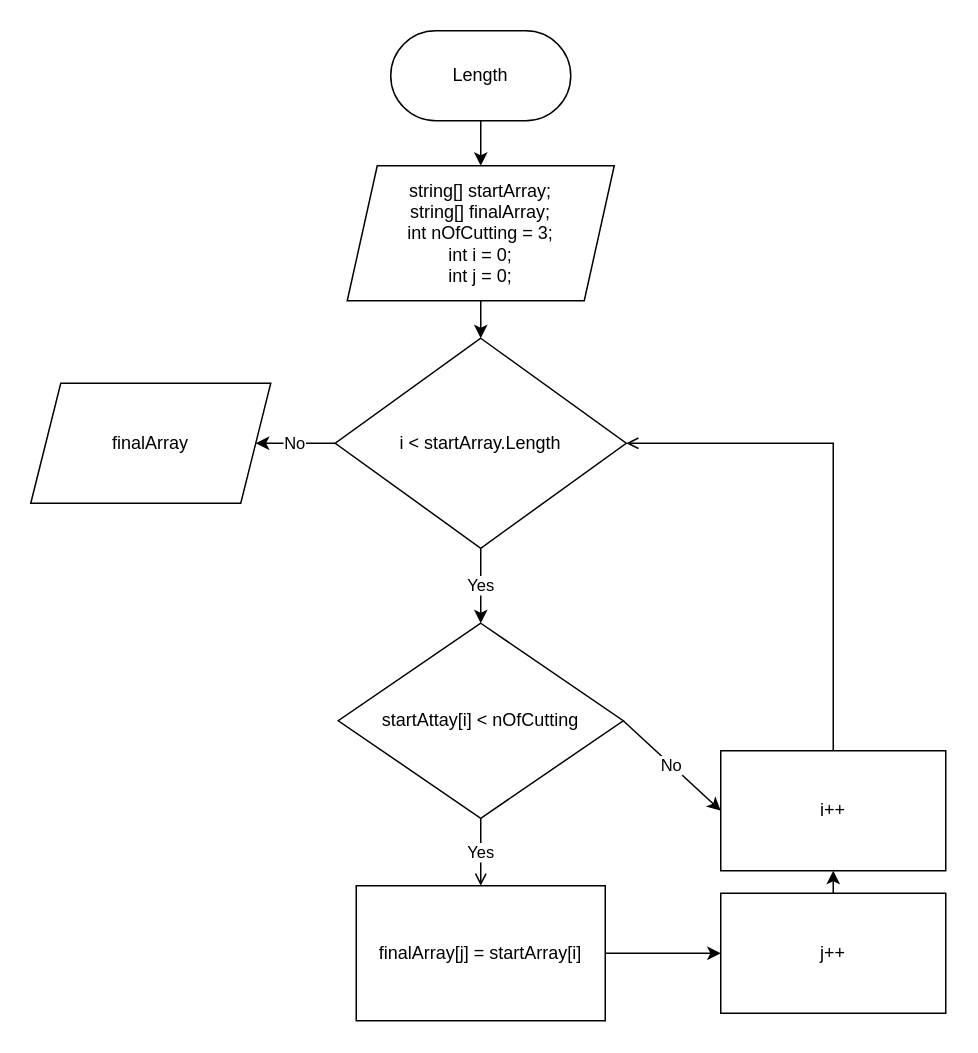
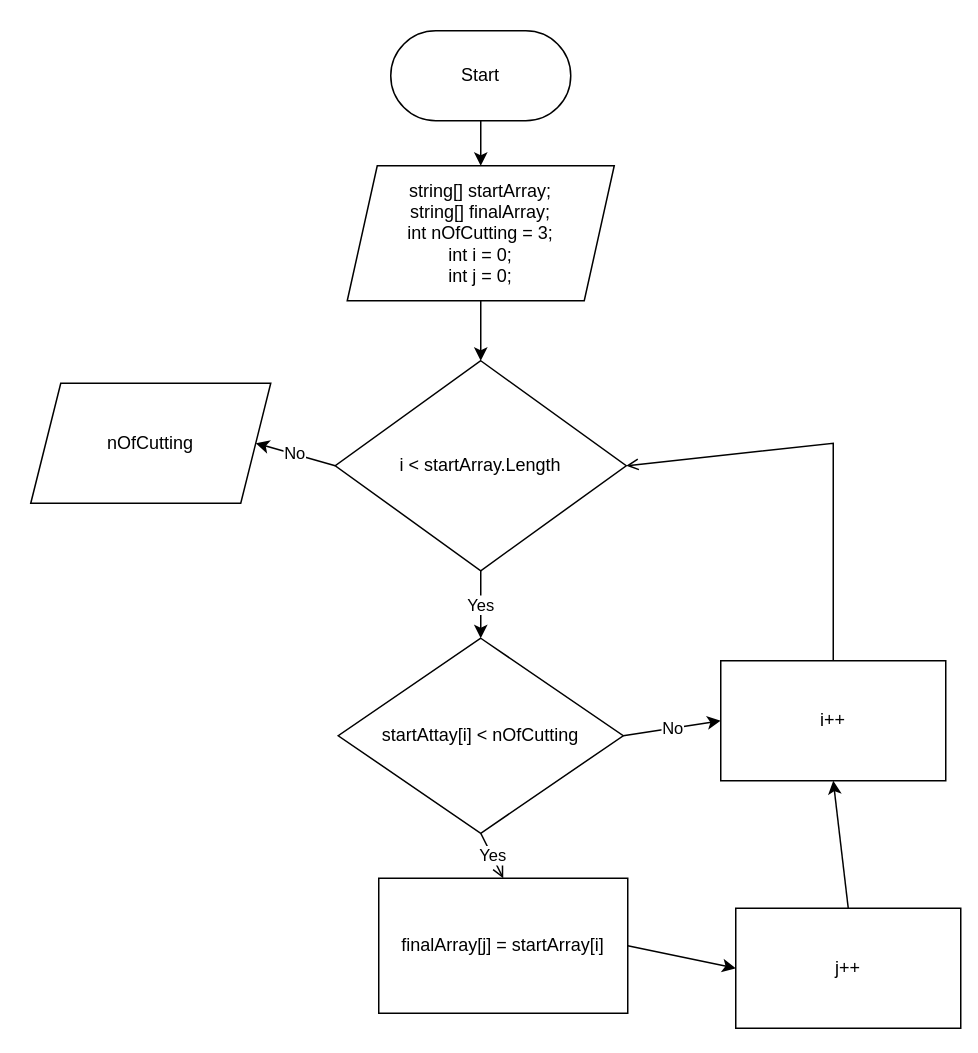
  <mxCell id="0" />
  <mxCell id="1" parent="0" />
- <mxCell id="2" value="Length" style="rounded=1;whiteSpace=wrap;html=1;arcSize=50;" vertex="1" parent="1"><mxGeometry x="260" y="20" width="120" height="60" as="geometry" /></mxCell>
+ <mxCell id="2" value="Start" style="rounded=1;whiteSpace=wrap;html=1;arcSize=50;" vertex="1" parent="1"><mxGeometry x="260" y="20" width="120" height="60" as="geometry" /></mxCell>
  <mxCell id="3" value="string[] startArray;&lt;br&gt;string[] finalArray;&lt;br&gt;int nOfCutting = 3;&lt;br&gt;int i = 0;&lt;br&gt;int j = 0;" style="shape=parallelogram;perimeter=parallelogramPerimeter;whiteSpace=wrap;html=1;fixedSize=1;" vertex="1" parent="1"><mxGeometry x="231" y="110" width="178" height="90" as="geometry" /></mxCell>
  <mxCell id="4" value="" style="endArrow=classic;html=1;rounded=0;entryX=0.5;entryY=0;entryDx=0;entryDy=0;exitX=0.5;exitY=1;exitDx=0;exitDy=0;" edge="1" parent="1" source="2" target="3"><mxGeometry width="50" height="50" relative="1" as="geometry"><mxPoint x="300" y="40" as="sourcePoint" /><mxPoint x="350" y="-10" as="targetPoint" /></mxGeometry></mxCell>
- <mxCell id="5" value="i &amp;lt; startArray.Length" style="rhombus;whiteSpace=wrap;html=1;" vertex="1" parent="1"><mxGeometry x="223" y="225" width="194" height="140" as="geometry" /></mxCell>
- <mxCell id="6" value="finalArray" style="shape=parallelogram;perimeter=parallelogramPerimeter;whiteSpace=wrap;html=1;fixedSize=1;" vertex="1" parent="1"><mxGeometry x="20" y="255" width="160" height="80" as="geometry" /></mxCell>
+ <mxCell id="5" value="i &amp;lt; startArray.Length" style="rhombus;whiteSpace=wrap;html=1;" vertex="1" parent="1"><mxGeometry x="223" y="240" width="194" height="140" as="geometry" /></mxCell>
+ <mxCell id="6" value="nOfCutting" style="shape=parallelogram;perimeter=parallelogramPerimeter;whiteSpace=wrap;html=1;fixedSize=1;" vertex="1" parent="1"><mxGeometry x="20" y="255" width="160" height="80" as="geometry" /></mxCell>
  <mxCell id="7" value="No" style="endArrow=classic;html=1;rounded=0;exitX=0;exitY=0.5;exitDx=0;exitDy=0;entryX=1;entryY=0.5;entryDx=0;entryDy=0;" edge="1" parent="1" source="5" target="6"><mxGeometry width="50" height="50" relative="1" as="geometry"><mxPoint x="300" y="250" as="sourcePoint" /><mxPoint x="350" y="200" as="targetPoint" /></mxGeometry></mxCell>
  <mxCell id="8" value="" style="endArrow=classic;html=1;rounded=0;entryX=0.5;entryY=0;entryDx=0;entryDy=0;" edge="1" parent="1" source="3" target="5"><mxGeometry width="50" height="50" relative="1" as="geometry"><mxPoint x="388" y="240" as="sourcePoint" /><mxPoint x="316" y="240" as="targetPoint" /></mxGeometry></mxCell>
- <mxCell id="9" value="startAttay[i] &amp;lt; nOfCutting" style="rhombus;whiteSpace=wrap;html=1;" vertex="1" parent="1"><mxGeometry x="225" y="415" width="190" height="130" as="geometry" /></mxCell>
+ <mxCell id="9" value="startAttay[i] &amp;lt; nOfCutting" style="rhombus;whiteSpace=wrap;html=1;" vertex="1" parent="1"><mxGeometry x="225" y="425" width="190" height="130" as="geometry" /></mxCell>
  <mxCell id="10" value="Yes" style="endArrow=classic;html=1;rounded=0;exitX=0.5;exitY=1;exitDx=0;exitDy=0;entryX=0.5;entryY=0;entryDx=0;entryDy=0;" edge="1" parent="1" source="5" target="9"><mxGeometry width="50" height="50" relative="1" as="geometry"><mxPoint x="300" y="440" as="sourcePoint" /><mxPoint x="350" y="390" as="targetPoint" /></mxGeometry></mxCell>
- <mxCell id="11" value="finalArray[j] = startArray[i]" style="rounded=0;whiteSpace=wrap;html=1;" vertex="1" parent="1"><mxGeometry x="237" y="590" width="166" height="90" as="geometry" /></mxCell>
+ <mxCell id="11" value="finalArray[j] = startArray[i]" style="rounded=0;whiteSpace=wrap;html=1;" vertex="1" parent="1"><mxGeometry x="252" y="585" width="166" height="90" as="geometry" /></mxCell>
  <mxCell id="12" value="Yes" style="endArrow=open;html=1;rounded=0;exitX=0.5;exitY=1;exitDx=0;exitDy=0;entryX=0.5;entryY=0;entryDx=0;entryDy=0;" edge="1" parent="1" source="9" target="11"><mxGeometry width="50" height="50" relative="1" as="geometry"><mxPoint x="330" y="375" as="sourcePoint" /><mxPoint x="330" y="425" as="targetPoint" /></mxGeometry></mxCell>
- <mxCell id="13" value="i++" style="rounded=0;whiteSpace=wrap;html=1;" vertex="1" parent="1"><mxGeometry x="480" y="500" width="150" height="80" as="geometry" /></mxCell>
+ <mxCell id="13" value="i++" style="rounded=0;whiteSpace=wrap;html=1;" vertex="1" parent="1"><mxGeometry x="480" y="440" width="150" height="80" as="geometry" /></mxCell>
  <mxCell id="14" value="No" style="endArrow=classic;html=1;rounded=0;exitX=1;exitY=0.5;exitDx=0;exitDy=0;entryX=0;entryY=0.5;entryDx=0;entryDy=0;" edge="1" parent="1" source="9" target="13"><mxGeometry width="50" height="50" relative="1" as="geometry"><mxPoint x="233" y="305" as="sourcePoint" /><mxPoint x="180" y="305" as="targetPoint" /></mxGeometry></mxCell>
  <mxCell id="15" value="" style="endArrow=open;html=1;rounded=0;exitX=0.5;exitY=0;exitDx=0;exitDy=0;entryX=1;entryY=0.5;entryDx=0;entryDy=0;" edge="1" parent="1" source="13" target="5"><mxGeometry width="50" height="50" relative="1" as="geometry"><mxPoint x="300" y="450" as="sourcePoint" /><mxPoint x="420" y="290" as="targetPoint" /><Array as="points"><mxPoint x="555" y="295" /></Array></mxGeometry></mxCell>
- <mxCell id="16" value="j++" style="rounded=0;whiteSpace=wrap;html=1;" vertex="1" parent="1"><mxGeometry x="480" y="595" width="150" height="80" as="geometry" /></mxCell>
+ <mxCell id="16" value="j++" style="rounded=0;whiteSpace=wrap;html=1;" vertex="1" parent="1"><mxGeometry x="490" y="605" width="150" height="80" as="geometry" /></mxCell>
  <mxCell id="17" value="" style="endArrow=classic;html=1;rounded=0;exitX=1;exitY=0.5;exitDx=0;exitDy=0;entryX=0;entryY=0.5;entryDx=0;entryDy=0;" edge="1" parent="1" source="11" target="16"><mxGeometry width="50" height="50" relative="1" as="geometry"><mxPoint x="300" y="550" as="sourcePoint" /><mxPoint x="350" y="500" as="targetPoint" /></mxGeometry></mxCell>
  <mxCell id="18" value="" style="endArrow=classic;html=1;rounded=0;exitX=0.5;exitY=0;exitDx=0;exitDy=0;entryX=0.5;entryY=1;entryDx=0;entryDy=0;" edge="1" parent="1" source="16" target="13"><mxGeometry width="50" height="50" relative="1" as="geometry"><mxPoint x="413" y="645" as="sourcePoint" /><mxPoint x="490" y="645" as="targetPoint" /></mxGeometry></mxCell>
